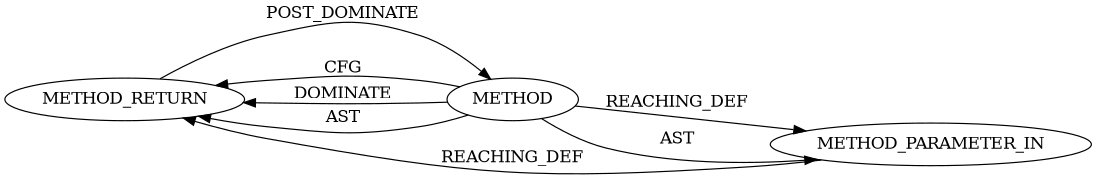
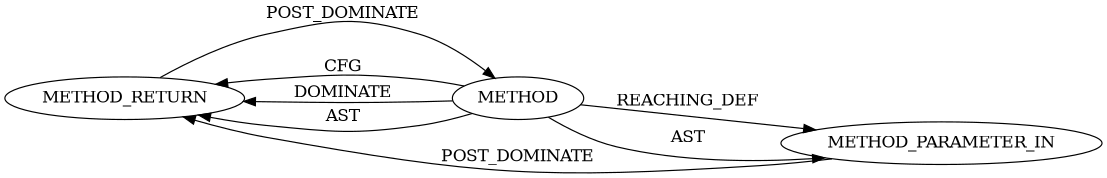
  digraph {
    fontname="DejaVu Serif"
    rankdir=LR
    node [COLUMN_NUMBER=6 EVALUATION_STRATEGY=BY_VALUE LINE_NUMBER=151 fontname="DejaVu Serif"]
    edge [fontname="DejaVu Serif"]
    n1 [CODE=RET ORDER=3 TYPE_FULL_NAME=void label=METHOD_RETURN]
    n2 [AST_PARENT_FULL_NAME="tls.h:<global>" AST_PARENT_TYPE=TYPE_DECL CODE="void tls_sw_strparser_done(struct tls_context *tls_ctx);" COLUMN_NUMBER_END=55 FILENAME="tls.h" FULL_NAME=tls_sw_strparser_done IS_EXTERNAL=false LINE_NUMBER_END=151 NAME=tls_sw_strparser_done ORDER=23 SIGNATURE="void tls_sw_strparser_done (tls_context*)" label=METHOD EVALUATION_STRATEGY=""]
    n3 [CODE="struct tls_context *tls_ctx" COLUMN_NUMBER=28 INDEX=1 IS_VARIADIC=false NAME=tls_ctx ORDER=1 TYPE_FULL_NAME="tls_context*" label=METHOD_PARAMETER_IN]
    n1 -> n2 [label=POST_DOMINATE]
    n2 -> n1 [label=CFG]
    n2 -> n1 [label=DOMINATE]
    n2 -> n1 [label=AST]
    n2 -> n3 [label=REACHING_DEF]
    n2 -> n3 [label=AST]
-   n3 -> n1 [VARIABLE=tls_ctx label=REACHING_DEF]
+   n3 -> n1 [VARIABLE=tls_ctx label=POST_DOMINATE]
  }
